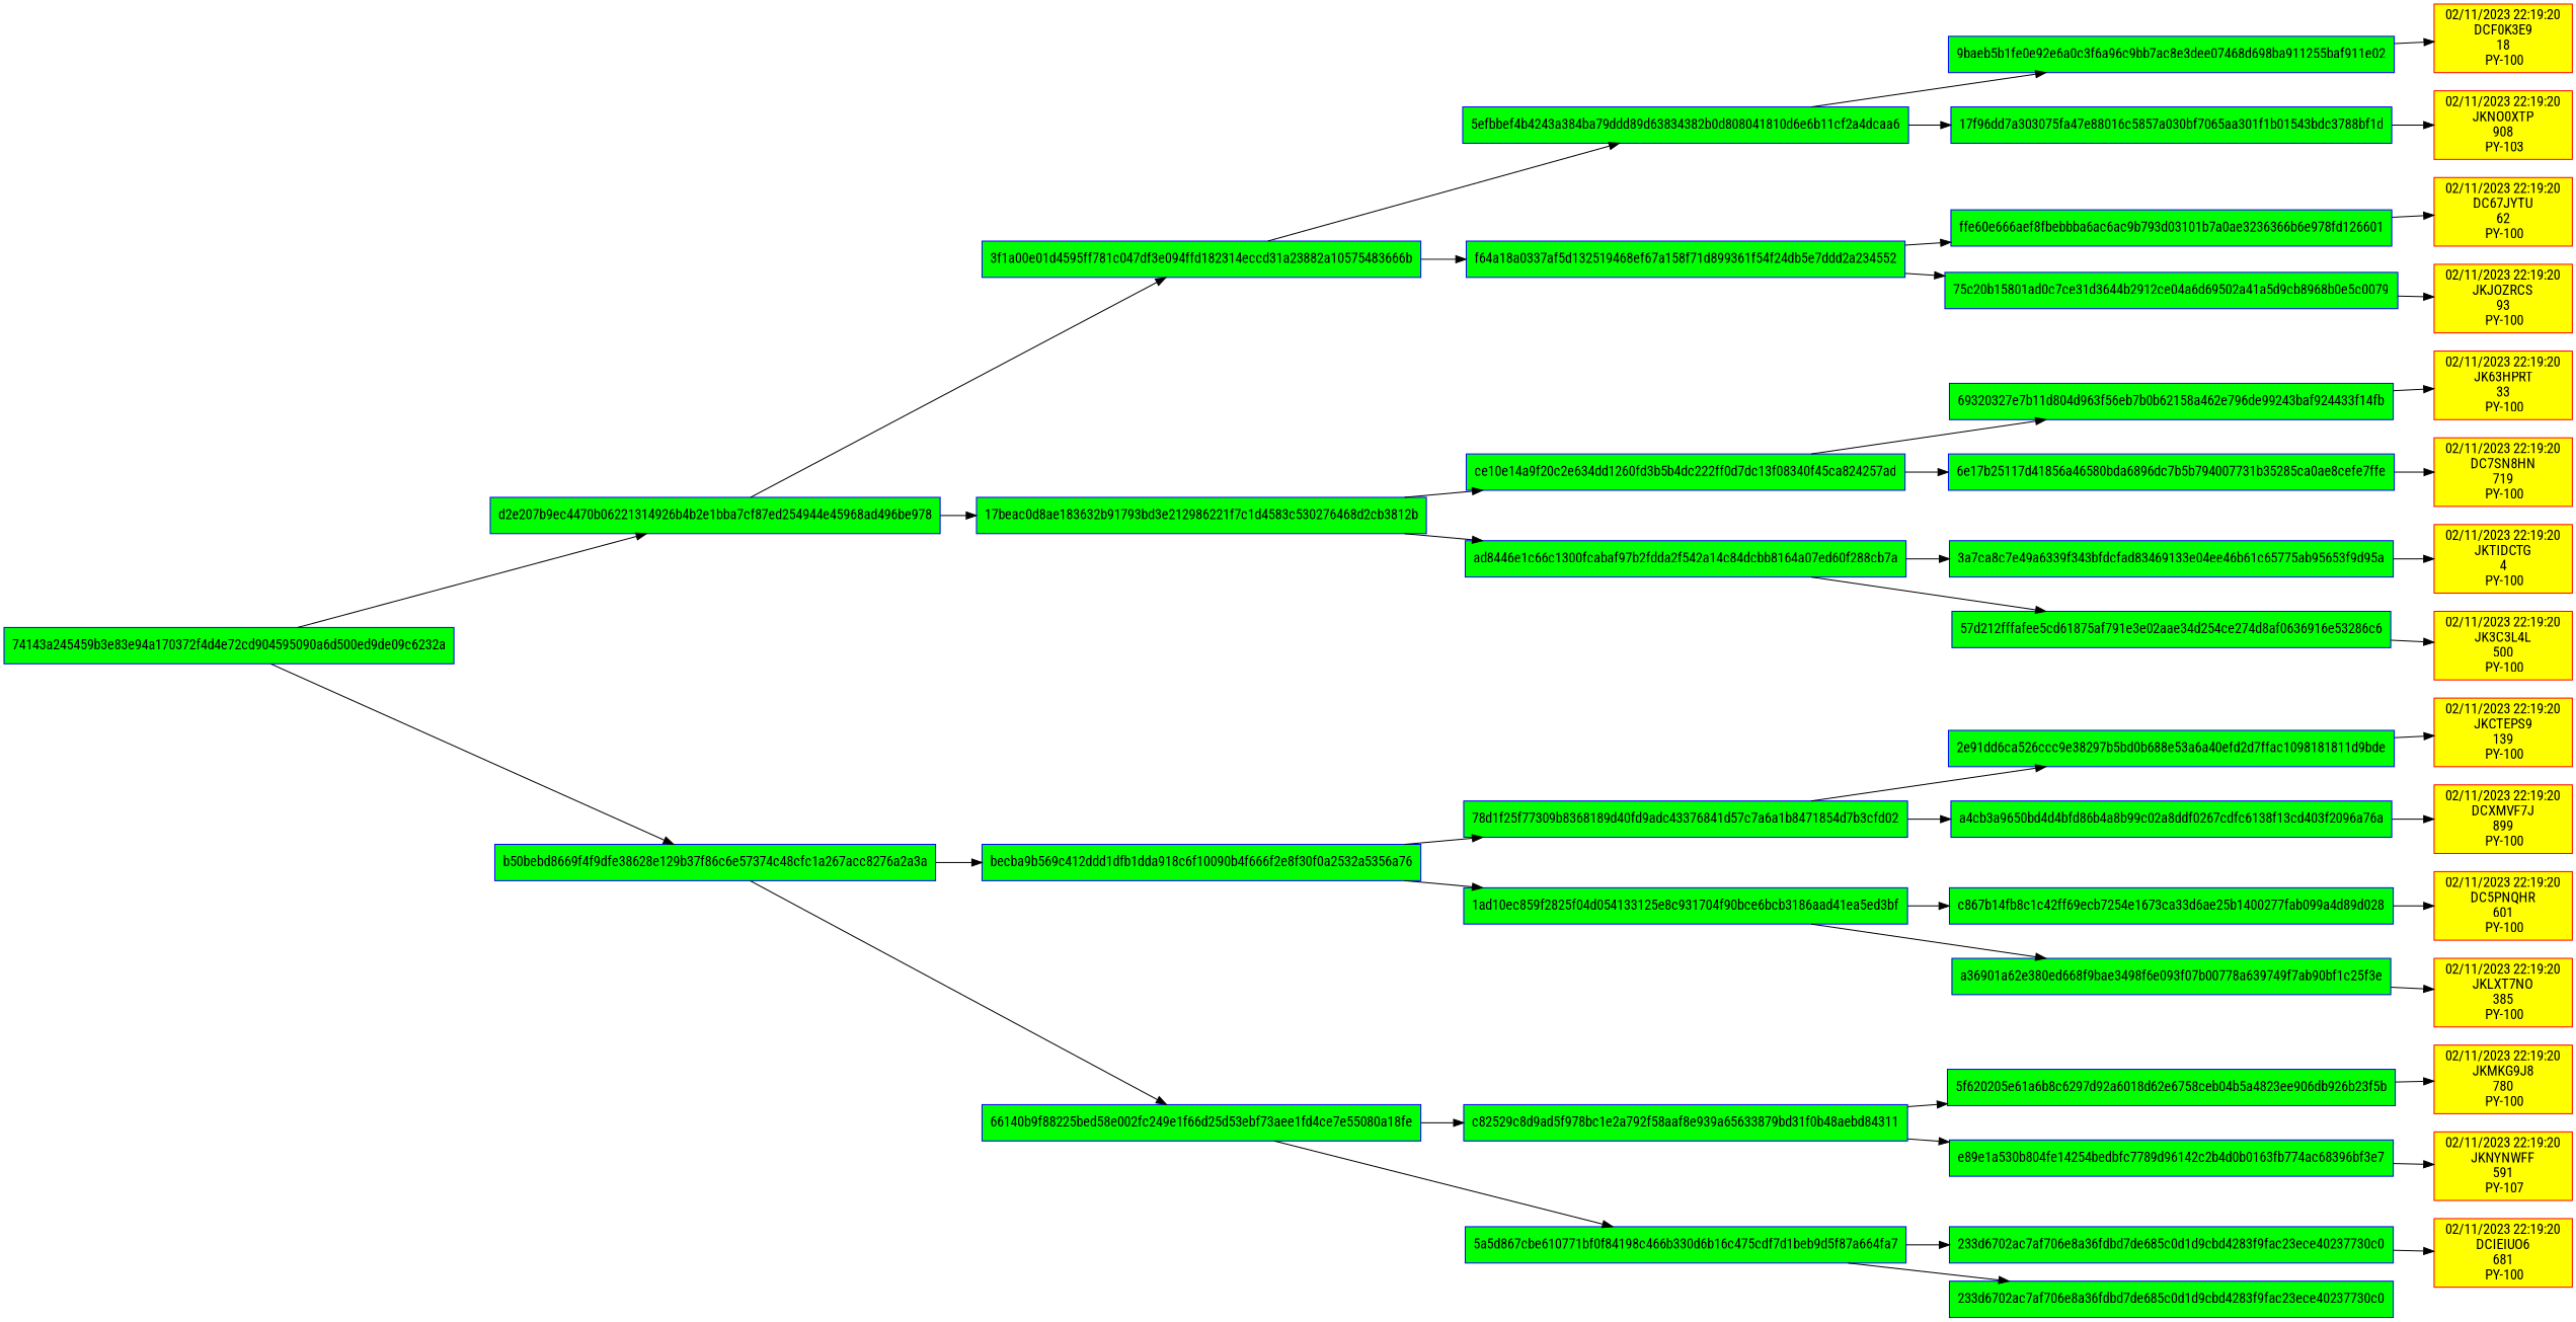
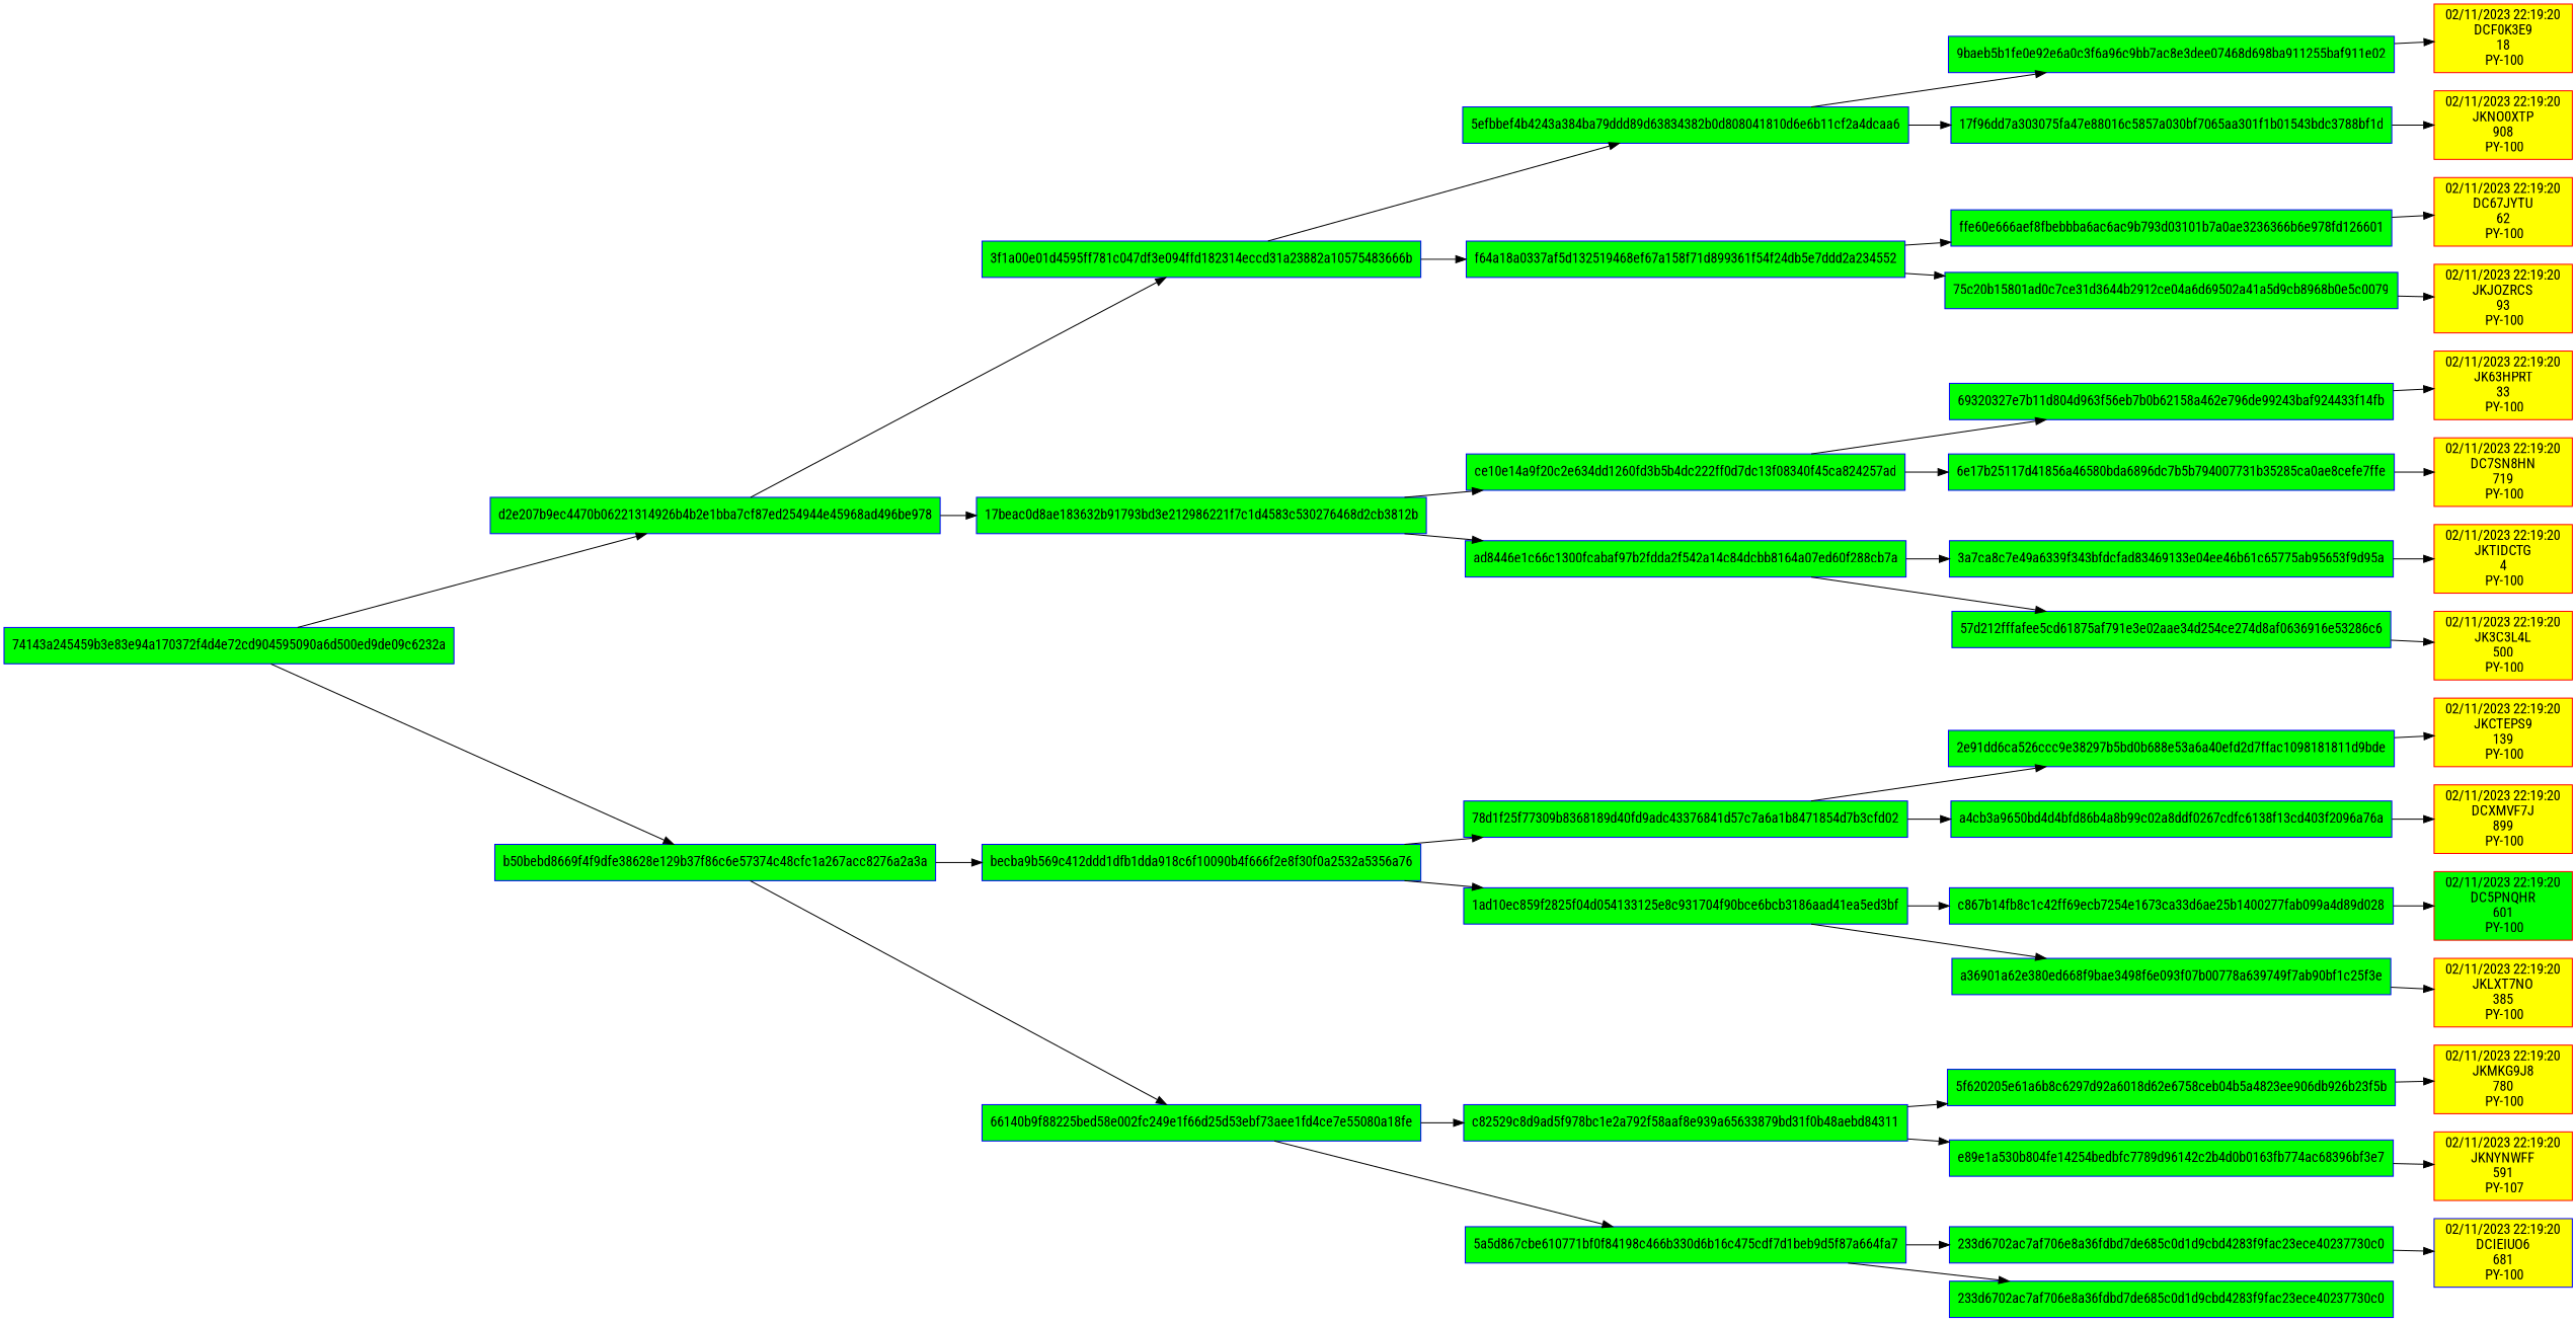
  digraph {
    fontname="Roboto Condensed"
    rankdir=LR
    node [color=blue fillcolor=lime fontname="Roboto Condensed" shape=box style=filled]
    edge [fontname="Roboto Condensed"]
    n1 [label="74143a245459b3e83e94a170372f4d4e72cd904595090a6d500ed9de09c6232a"]
    n2 [label=d2e207b9ec4470b06221314926b4b2e1bba7cf87ed254944e45968ad496be978]
    n3 [label=b50bebd8669f4f9dfe38628e129b37f86c6e57374c48cfc1a267acc8276a2a3a]
    n4 [label="3f1a00e01d4595ff781c047df3e094ffd182314eccd31a23882a10575483666b"]
    n5 [label="17beac0d8ae183632b91793bd3e212986221f7c1d4583c530276468d2cb3812b"]
    n6 [label=becba9b569c412ddd1dfb1dda918c6f10090b4f666f2e8f30f0a2532a5356a76]
    n7 [label="66140b9f88225bed58e002fc249e1f66d25d53ebf73aee1fd4ce7e55080a18fe"]
    n8 [label="5efbbef4b4243a384ba79ddd89d63834382b0d808041810d6e6b11cf2a4dcaa6"]
    n9 [label=f64a18a0337af5d132519468ef67a158f71d899361f54f24db5e7ddd2a234552]
    n10 [label=ce10e14a9f20c2e634dd1260fd3b5b4dc222ff0d7dc13f08340f45ca824257ad]
    n11 [label=ad8446e1c66c1300fcabaf97b2fdda2f542a14c84dcbb8164a07ed60f288cb7a]
    n12 [label="9baeb5b1fe0e92e6a0c3f6a96c9bb7ac8e3dee07468d698ba911255baf911e02"]
    n13 [label="17f96dd7a303075fa47e88016c5857a030bf7065aa301f1b01543bdc3788bf1d"]
    n14 [label=ffe60e666aef8fbebbba6ac6ac9b793d03101b7a0ae3236366b6e978fd126601]
    n15 [label="75c20b15801ad0c7ce31d3644b2912ce04a6d69502a41a5d9cb8968b0e5c0079"]
    n16 [color=red fillcolor=yellow label=" 02/11/2023 22:19:20 \n DCF0K3E9 \n 18 \n PY-100"]
-   n17 [color=red fillcolor=yellow label=" 02/11/2023 22:19:20 \n JKNO0XTP \n 908 \n PY-103"]
+   n17 [color=red fillcolor=yellow label=" 02/11/2023 22:19:20 \n JKNO0XTP \n 908 \n PY-100"]
    n18 [color=red fillcolor=yellow label=" 02/11/2023 22:19:20 \n DC67JYTU \n 62 \n PY-100"]
    n19 [color=red fillcolor=yellow label=" 02/11/2023 22:19:20 \n JKJOZRCS \n 93 \n PY-100"]
    n20 [label="69320327e7b11d804d963f56eb7b0b62158a462e796de99243baf924433f14fb"]
    n21 [label="6e17b25117d41856a46580bda6896dc7b5b794007731b35285ca0ae8cefe7ffe"]
    n22 [label="3a7ca8c7e49a6339f343bfdcfad83469133e04ee46b61c65775ab95653f9d95a"]
    n23 [label="57d212fffafee5cd61875af791e3e02aae34d254ce274d8af0636916e53286c6"]
    n24 [color=red fillcolor=yellow label=" 02/11/2023 22:19:20 \n JK63HPRT \n 33 \n PY-100"]
    n25 [color=red fillcolor=yellow label=" 02/11/2023 22:19:20 \n DC7SN8HN \n 719 \n PY-100"]
    n26 [color=red fillcolor=yellow label=" 02/11/2023 22:19:20 \n JKTIDCTG \n 4 \n PY-100"]
    n27 [color=red fillcolor=yellow label=" 02/11/2023 22:19:20 \n JK3C3L4L \n 500 \n PY-100"]
    n28 [label="78d1f25f77309b8368189d40fd9adc43376841d57c7a6a1b8471854d7b3cfd02"]
    n29 [label="1ad10ec859f2825f04d054133125e8c931704f90bce6bcb3186aad41ea5ed3bf"]
    n30 [label=c82529c8d9ad5f978bc1e2a792f58aaf8e939a65633879bd31f0b48aebd84311]
    n31 [label="5a5d867cbe610771bf0f84198c466b330d6b16c475cdf7d1beb9d5f87a664fa7"]
    n32 [label="2e91dd6ca526ccc9e38297b5bd0b688e53a6a40efd2d7ffac1098181811d9bde"]
    n33 [label=a4cb3a9650bd4d4bfd86b4a8b99c02a8ddf0267cdfc6138f13cd403f2096a76a]
    n34 [label=c867b14fb8c1c42ff69ecb7254e1673ca33d6ae25b1400277fab099a4d89d028]
    n35 [label=a36901a62e380ed668f9bae3498f6e093f07b00778a639749f7ab90bf1c25f3e]
    n36 [color=red fillcolor=yellow label=" 02/11/2023 22:19:20 \n JKCTEPS9 \n 139 \n PY-100"]
    n37 [color=red fillcolor=yellow label=" 02/11/2023 22:19:20 \n DCXMVF7J \n 899 \n PY-100"]
-   n38 [color=red fillcolor=yellow label=" 02/11/2023 22:19:20 \n DC5PNQHR \n 601 \n PY-100"]
+   n38 [color=red label=" 02/11/2023 22:19:20 \n DC5PNQHR \n 601 \n PY-100"]
    n39 [color=red fillcolor=yellow label=" 02/11/2023 22:19:20 \n JKLXT7NO \n 385 \n PY-100"]
    n40 [label="5f620205e61a6b8c6297d92a6018d62e6758ceb04b5a4823ee906db926b23f5b"]
    n41 [label=e89e1a530b804fe14254bedbfc7789d96142c2b4d0b0163fb774ac68396bf3e7]
    n42 [label="233d6702ac7af706e8a36fdbd7de685c0d1d9cbd4283f9fac23ece40237730c0"]
    n43 [label="233d6702ac7af706e8a36fdbd7de685c0d1d9cbd4283f9fac23ece40237730c0"]
    n44 [color=red fillcolor=yellow label=" 02/11/2023 22:19:20 \n JKMKG9J8 \n 780 \n PY-100"]
    n45 [color=red fillcolor=yellow label=" 02/11/2023 22:19:20 \n JKNYNWFF \n 591 \n PY-107"]
-   n46 [color=red fillcolor=yellow label=" 02/11/2023 22:19:20 \n DCIEIUO6 \n 681 \n PY-100"]
+   n46 [fillcolor=yellow label=" 02/11/2023 22:19:20 \n DCIEIUO6 \n 681 \n PY-100"]
    n1 -> n2
    n1 -> n3
    n2 -> n4
    n2 -> n5
    n3 -> n6
    n3 -> n7
    n4 -> n8
    n4 -> n9
    n5 -> n10
    n5 -> n11
    n6 -> n28
    n6 -> n29
    n7 -> n30
    n7 -> n31
    n8 -> n12
    n8 -> n13
    n9 -> n14
    n9 -> n15
    n10 -> n20
    n10 -> n21
    n11 -> n22
    n11 -> n23
    n12 -> n16
    n13 -> n17
    n14 -> n18
    n15 -> n19
    n20 -> n24
    n21 -> n25
    n22 -> n26
    n23 -> n27
    n28 -> n32
    n28 -> n33
    n29 -> n34
    n29 -> n35
    n30 -> n40
    n30 -> n41
    n31 -> n42
    n31 -> n43
    n32 -> n36
    n33 -> n37
    n34 -> n38
    n35 -> n39
    n40 -> n44
    n41 -> n45
    n42 -> n46
  }
